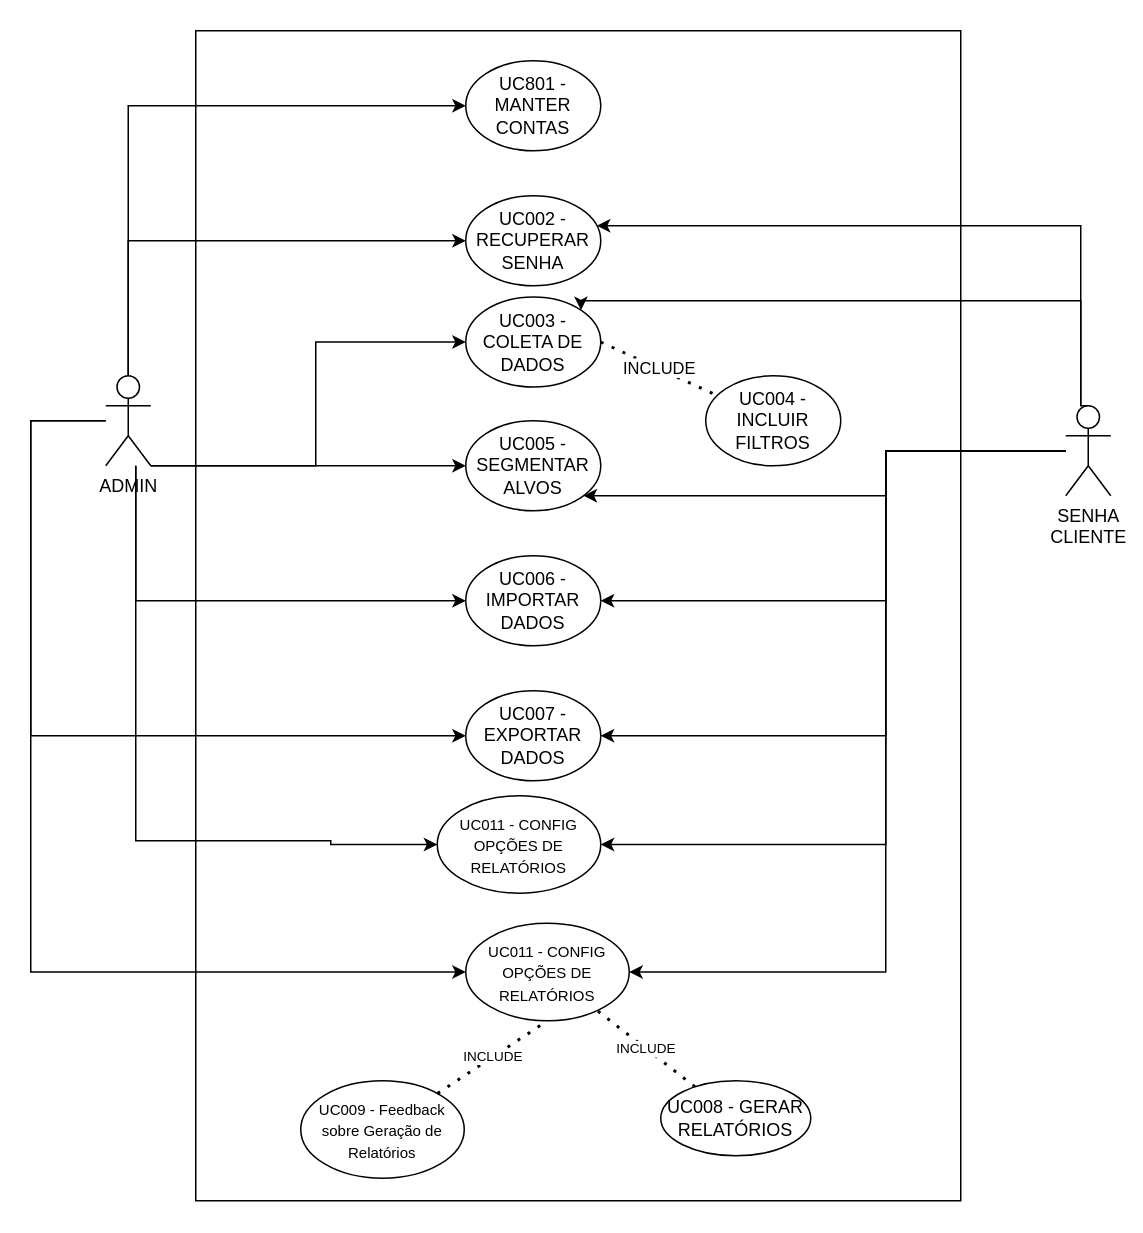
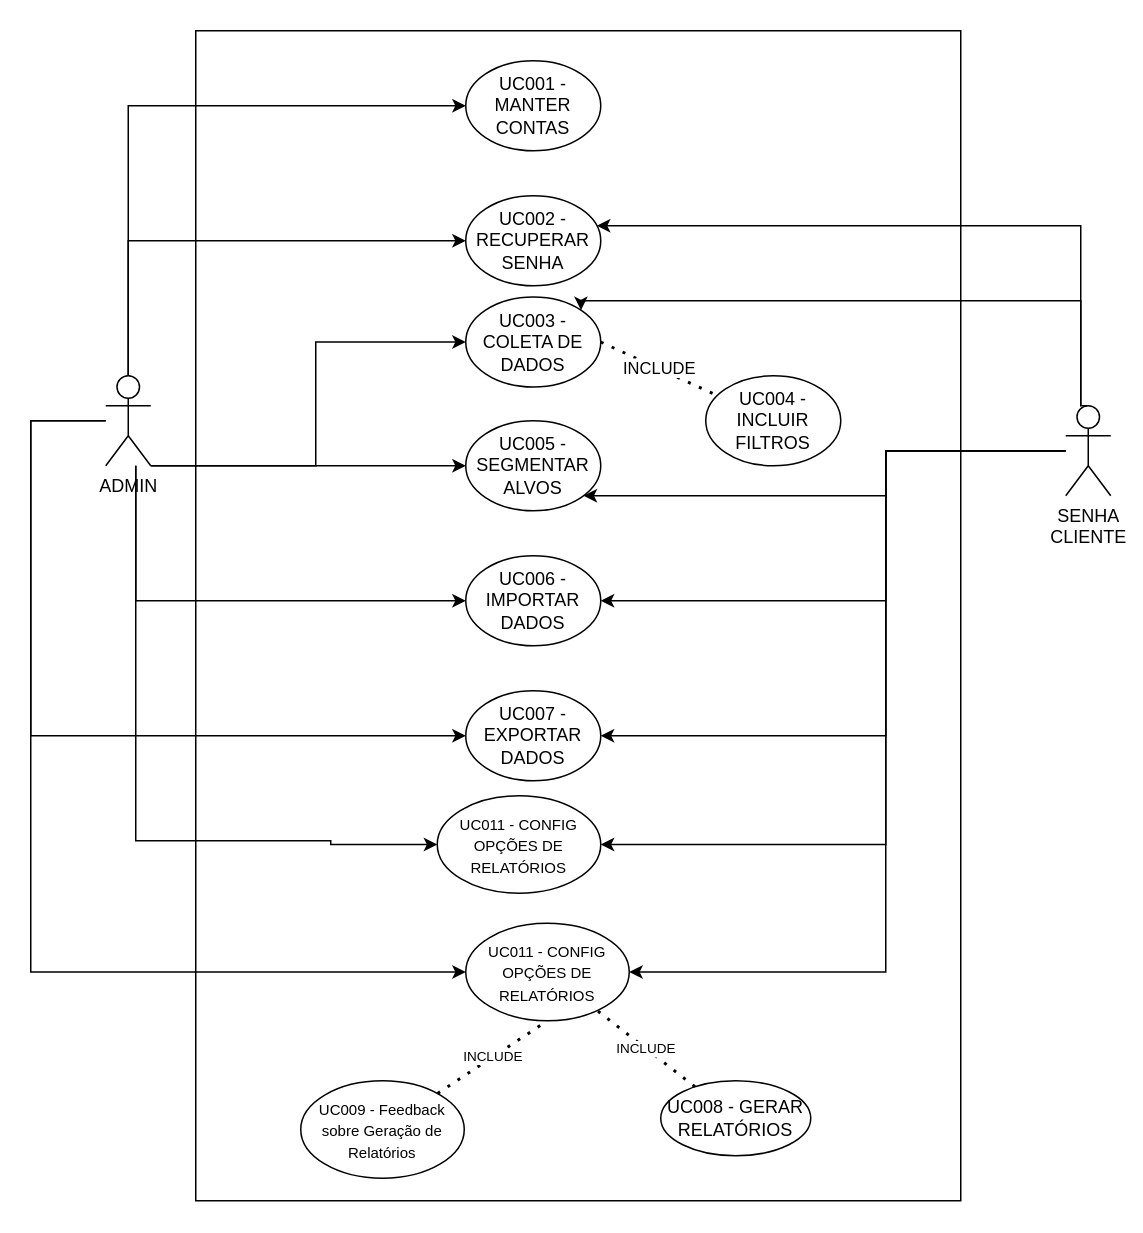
  <mxCell id="0" />
  <mxCell id="1" parent="0" />
  <mxCell id="2" value="" style="rounded=0;whiteSpace=wrap;html=1;" vertex="1" parent="1"><mxGeometry x="130" y="20" width="510" height="780" as="geometry" /></mxCell>
  <mxCell id="3" style="edgeStyle=orthogonalEdgeStyle;rounded=0;orthogonalLoop=1;jettySize=auto;html=1;exitX=0.5;exitY=0;exitDx=0;exitDy=0;exitPerimeter=0;" edge="1" parent="1" source="10" target="21"><mxGeometry relative="1" as="geometry"><Array as="points"><mxPoint x="720" y="270" /><mxPoint x="720" y="150" /></Array></mxGeometry></mxCell>
  <mxCell id="4" style="edgeStyle=orthogonalEdgeStyle;rounded=0;orthogonalLoop=1;jettySize=auto;html=1;entryX=1;entryY=0;entryDx=0;entryDy=0;" edge="1" parent="1" source="10" target="22"><mxGeometry relative="1" as="geometry"><Array as="points"><mxPoint x="720" y="200" /><mxPoint x="387" y="200" /></Array></mxGeometry></mxCell>
  <mxCell id="5" style="edgeStyle=orthogonalEdgeStyle;rounded=0;orthogonalLoop=1;jettySize=auto;html=1;" edge="1" parent="1" source="10" target="25"><mxGeometry relative="1" as="geometry"><Array as="points"><mxPoint x="590" y="300" /><mxPoint x="590" y="330" /></Array></mxGeometry></mxCell>
  <mxCell id="6" style="edgeStyle=orthogonalEdgeStyle;rounded=0;orthogonalLoop=1;jettySize=auto;html=1;entryX=1;entryY=0.5;entryDx=0;entryDy=0;" edge="1" parent="1" source="10" target="26"><mxGeometry relative="1" as="geometry"><Array as="points"><mxPoint x="590" y="300" /><mxPoint x="590" y="400" /></Array></mxGeometry></mxCell>
  <mxCell id="7" style="edgeStyle=orthogonalEdgeStyle;rounded=0;orthogonalLoop=1;jettySize=auto;html=1;" edge="1" parent="1" source="10" target="29"><mxGeometry relative="1" as="geometry"><Array as="points"><mxPoint x="590" y="300" /><mxPoint x="590" y="490" /></Array></mxGeometry></mxCell>
  <mxCell id="8" style="edgeStyle=orthogonalEdgeStyle;rounded=0;orthogonalLoop=1;jettySize=auto;html=1;entryX=1;entryY=0.5;entryDx=0;entryDy=0;" edge="1" parent="1" source="10" target="33"><mxGeometry relative="1" as="geometry"><Array as="points"><mxPoint x="590" y="300" /><mxPoint x="590" y="563" /></Array></mxGeometry></mxCell>
  <mxCell id="9" style="edgeStyle=orthogonalEdgeStyle;rounded=0;orthogonalLoop=1;jettySize=auto;html=1;entryX=1;entryY=0.5;entryDx=0;entryDy=0;" edge="1" parent="1" source="10" target="28"><mxGeometry relative="1" as="geometry"><Array as="points"><mxPoint x="590" y="300" /><mxPoint x="590" y="648" /></Array></mxGeometry></mxCell>
  <mxCell id="10" value="SENHA&lt;br&gt;CLIENTE" style="shape=umlActor;verticalLabelPosition=bottom;verticalAlign=top;html=1;outlineConnect=0;" vertex="1" parent="1"><mxGeometry x="710" y="270" width="30" height="60" as="geometry" /></mxCell>
  <mxCell id="11" value="" style="edgeStyle=orthogonalEdgeStyle;rounded=0;orthogonalLoop=1;jettySize=auto;html=1;entryX=0;entryY=0.5;entryDx=0;entryDy=0;exitX=0.5;exitY=0;exitDx=0;exitDy=0;exitPerimeter=0;" edge="1" parent="1" source="19" target="20"><mxGeometry relative="1" as="geometry"><mxPoint x="80" y="240" as="sourcePoint" /><Array as="points"><mxPoint x="85" y="70" /></Array></mxGeometry></mxCell>
  <mxCell id="12" style="edgeStyle=orthogonalEdgeStyle;rounded=0;orthogonalLoop=1;jettySize=auto;html=1;exitX=0.5;exitY=0;exitDx=0;exitDy=0;exitPerimeter=0;" edge="1" parent="1" source="19" target="21"><mxGeometry relative="1" as="geometry"><mxPoint x="170" y="210" as="sourcePoint" /><Array as="points"><mxPoint x="85" y="160" /></Array></mxGeometry></mxCell>
  <mxCell id="13" style="edgeStyle=orthogonalEdgeStyle;rounded=0;orthogonalLoop=1;jettySize=auto;html=1;entryX=0;entryY=0.5;entryDx=0;entryDy=0;" edge="1" parent="1" source="19" target="22"><mxGeometry relative="1" as="geometry"><mxPoint x="170" y="240" as="sourcePoint" /><Array as="points"><mxPoint x="210" y="310" /><mxPoint x="210" y="228" /></Array></mxGeometry></mxCell>
  <mxCell id="14" style="edgeStyle=orthogonalEdgeStyle;rounded=0;orthogonalLoop=1;jettySize=auto;html=1;entryX=0;entryY=0.5;entryDx=0;entryDy=0;" edge="1" parent="1" source="19" target="33"><mxGeometry relative="1" as="geometry"><mxPoint x="170" y="240" as="sourcePoint" /><mxPoint x="290" y="570" as="targetPoint" /><Array as="points"><mxPoint x="90" y="560" /><mxPoint x="220" y="560" /><mxPoint x="220" y="563" /></Array></mxGeometry></mxCell>
  <mxCell id="15" style="edgeStyle=orthogonalEdgeStyle;rounded=0;orthogonalLoop=1;jettySize=auto;html=1;entryX=0;entryY=0.5;entryDx=0;entryDy=0;" edge="1" parent="1" source="19" target="28"><mxGeometry relative="1" as="geometry"><Array as="points"><mxPoint x="20" y="280" /><mxPoint x="20" y="648" /></Array></mxGeometry></mxCell>
  <mxCell id="16" style="edgeStyle=orthogonalEdgeStyle;rounded=0;orthogonalLoop=1;jettySize=auto;html=1;" edge="1" parent="1" source="19" target="25"><mxGeometry relative="1" as="geometry"><Array as="points"><mxPoint x="150" y="310" /><mxPoint x="150" y="310" /></Array></mxGeometry></mxCell>
  <mxCell id="17" style="edgeStyle=orthogonalEdgeStyle;rounded=0;orthogonalLoop=1;jettySize=auto;html=1;" edge="1" parent="1" source="19" target="26"><mxGeometry relative="1" as="geometry"><Array as="points"><mxPoint x="90" y="400" /></Array></mxGeometry></mxCell>
  <mxCell id="18" style="edgeStyle=orthogonalEdgeStyle;rounded=0;orthogonalLoop=1;jettySize=auto;html=1;entryX=0;entryY=0.5;entryDx=0;entryDy=0;" edge="1" parent="1" source="19" target="29"><mxGeometry relative="1" as="geometry"><mxPoint x="70" y="280" as="sourcePoint" /><Array as="points"><mxPoint x="20" y="280" /><mxPoint x="20" y="490" /></Array></mxGeometry></mxCell>
  <mxCell id="19" value="ADMIN" style="shape=umlActor;verticalLabelPosition=bottom;verticalAlign=top;html=1;outlineConnect=0;" vertex="1" parent="1"><mxGeometry x="70" y="250" width="30" height="60" as="geometry" /></mxCell>
- <mxCell id="20" value="UC801 - MANTER CONTAS" style="ellipse;whiteSpace=wrap;html=1;" vertex="1" parent="1"><mxGeometry x="310" y="40" width="90" height="60" as="geometry" /></mxCell>
+ <mxCell id="20" value="UC001 - MANTER CONTAS" style="ellipse;whiteSpace=wrap;html=1;" vertex="1" parent="1"><mxGeometry x="310" y="40" width="90" height="60" as="geometry" /></mxCell>
  <mxCell id="21" value="UC002 - RECUPERAR SENHA" style="ellipse;whiteSpace=wrap;html=1;" vertex="1" parent="1"><mxGeometry x="310" y="130" width="90" height="60" as="geometry" /></mxCell>
  <mxCell id="22" value="UC003&amp;nbsp;- COLETA DE DADOS" style="ellipse;whiteSpace=wrap;html=1;" vertex="1" parent="1"><mxGeometry x="310" y="197.5" width="90" height="60" as="geometry" /></mxCell>
  <mxCell id="23" value="UC004&amp;nbsp;- INCLUIR FILTROS" style="ellipse;whiteSpace=wrap;html=1;" vertex="1" parent="1"><mxGeometry x="470" y="250" width="90" height="60" as="geometry" /></mxCell>
  <mxCell id="24" value="INCLUDE" style="endArrow=none;dashed=1;html=1;dashPattern=1 3;strokeWidth=2;rounded=0;exitX=1;exitY=0.5;exitDx=0;exitDy=0;" edge="1" parent="1" source="22" target="23"><mxGeometry width="50" height="50" relative="1" as="geometry"><mxPoint x="410" y="350" as="sourcePoint" /><mxPoint x="438" y="187" as="targetPoint" /></mxGeometry></mxCell>
  <mxCell id="25" value="UC005 - SEGMENTAR ALVOS" style="ellipse;whiteSpace=wrap;html=1;" vertex="1" parent="1"><mxGeometry x="310" y="280" width="90" height="60" as="geometry" /></mxCell>
  <mxCell id="26" value="UC006 - IMPORTAR DADOS" style="ellipse;whiteSpace=wrap;html=1;" vertex="1" parent="1"><mxGeometry x="310" y="370" width="90" height="60" as="geometry" /></mxCell>
  <mxCell id="27" value="UC008 - GERAR RELATÓRIOS" style="ellipse;whiteSpace=wrap;html=1;" vertex="1" parent="1"><mxGeometry x="440" y="720" width="100" height="50" as="geometry" /></mxCell>
  <mxCell id="28" value="&lt;font style=&quot;font-size: 10px;&quot;&gt;UC011 - CONFIG OPÇÕES DE RELATÓRIOS&lt;/font&gt;" style="ellipse;whiteSpace=wrap;html=1;" vertex="1" parent="1"><mxGeometry x="310" y="615" width="109" height="65" as="geometry" /></mxCell>
  <mxCell id="29" value="UC007 - EXPORTAR DADOS" style="ellipse;whiteSpace=wrap;html=1;" vertex="1" parent="1"><mxGeometry x="310" y="460" width="90" height="60" as="geometry" /></mxCell>
  <mxCell id="30" value="&lt;font style=&quot;font-size: 10px;&quot;&gt;UC009 - Feedback sobre Geração de Relatórios&lt;/font&gt;" style="ellipse;whiteSpace=wrap;html=1;" vertex="1" parent="1"><mxGeometry x="200" y="720" width="109" height="65" as="geometry" /></mxCell>
  <mxCell id="31" value="INCLUDE" style="endArrow=none;dashed=1;html=1;dashPattern=1 3;strokeWidth=2;rounded=0;entryX=0.5;entryY=1;entryDx=0;entryDy=0;fontSize=9;" edge="1" parent="1" source="30" target="28"><mxGeometry width="50" height="50" relative="1" as="geometry"><mxPoint x="296.72" y="674.076" as="sourcePoint" /><mxPoint x="218" y="645" as="targetPoint" /></mxGeometry></mxCell>
  <mxCell id="32" value="INCLUDE" style="endArrow=none;dashed=1;html=1;dashPattern=1 3;strokeWidth=2;rounded=0;fontSize=9;" edge="1" parent="1" source="27" target="28"><mxGeometry width="50" height="50" relative="1" as="geometry"><mxPoint x="320" y="695" as="sourcePoint" /><mxPoint x="280" y="645" as="targetPoint" /></mxGeometry></mxCell>
  <mxCell id="33" value="&lt;font style=&quot;font-size: 10px;&quot;&gt;UC011 - CONFIG OPÇÕES DE RELATÓRIOS&lt;/font&gt;" style="ellipse;whiteSpace=wrap;html=1;" vertex="1" parent="1"><mxGeometry x="291" y="530" width="109" height="65" as="geometry" /></mxCell>
